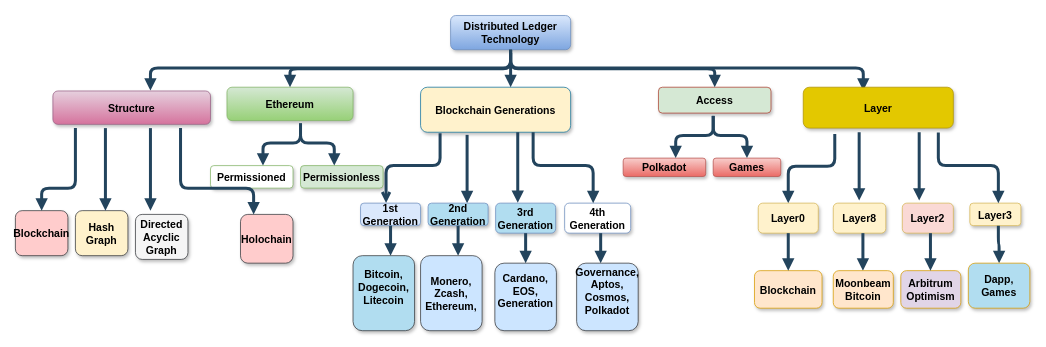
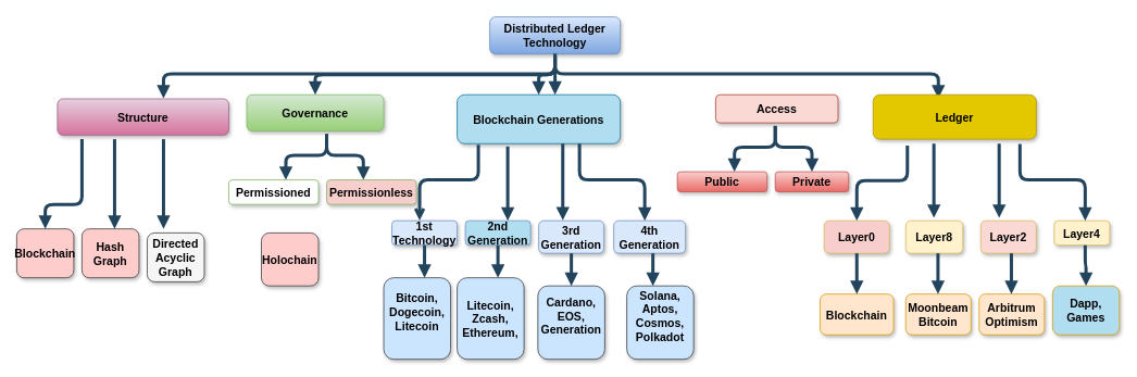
  <mxCell id="0" />
  <mxCell id="1" parent="0" />
  <mxCell id="2" value="Distributed Ledger &#10;Technology" style="rounded=1;fillColor=#dae8fc;strokeColor=#6c8ebf;shadow=1;gradientColor=#7ea6e0;fontStyle=1;fontSize=14;" parent="1" vertex="1"><mxGeometry x="600" y="20" width="160" height="45.5" as="geometry" /></mxCell>
- <mxCell id="3" value="Ethereum" style="rounded=1;fillColor=#d5e8d4;strokeColor=#82b366;shadow=1;gradientColor=#97d077;fontStyle=1;fontSize=14;" parent="1" vertex="1"><mxGeometry x="302" y="115.5" width="168" height="44.5" as="geometry" /></mxCell>
- <mxCell id="4" value="Access" style="rounded=1;fillColor=#d5e8d4;strokeColor=#ae4132;shadow=1;fontStyle=1;fontSize=14;" parent="1" vertex="1"><mxGeometry x="877" y="115.5" width="150" height="34.5" as="geometry" /></mxCell>
- <mxCell id="5" value="Blockchain Generations" style="rounded=1;fillColor=#fff2cc;strokeColor=#10739e;shadow=1;fontStyle=1;fontSize=14;" parent="1" vertex="1"><mxGeometry x="560" y="115.5" width="200" height="60" as="geometry" /></mxCell>
- <mxCell id="6" value="4th &#10;Generation" style="rounded=1;fillColor=#ffffff;strokeColor=#6c8ebf;shadow=1;fontStyle=1;fontSize=14;" parent="1" vertex="1"><mxGeometry x="752" y="270" width="88" height="40" as="geometry" /></mxCell>
+ <mxCell id="3" value="Governance" style="rounded=1;fillColor=#d5e8d4;strokeColor=#82b366;shadow=1;gradientColor=#97d077;fontStyle=1;fontSize=14;" parent="1" vertex="1"><mxGeometry x="302" y="115.5" width="168" height="44.5" as="geometry" /></mxCell>
+ <mxCell id="4" value="Access" style="rounded=1;fillColor=#fad9d5;strokeColor=#ae4132;shadow=1;fontStyle=1;fontSize=14;" parent="1" vertex="1"><mxGeometry x="877" y="115.5" width="150" height="34.5" as="geometry" /></mxCell>
+ <mxCell id="5" value="Blockchain Generations" style="rounded=1;fillColor=#b1ddf0;strokeColor=#10739e;shadow=1;fontStyle=1;fontSize=14;" parent="1" vertex="1"><mxGeometry x="560" y="115.5" width="200" height="60" as="geometry" /></mxCell>
+ <mxCell id="6" value="4th &#10;Generation" style="rounded=1;fillColor=#dae8fc;strokeColor=#6c8ebf;shadow=1;fontStyle=1;fontSize=14;" parent="1" vertex="1"><mxGeometry x="752" y="270" width="88" height="40" as="geometry" /></mxCell>
  <mxCell id="7" value="" style="edgeStyle=elbowEdgeStyle;elbow=vertical;strokeWidth=4;endArrow=block;endFill=1;fontStyle=1;strokeColor=#23445D;" parent="1" source="2" edge="1"><mxGeometry x="22" y="165.5" width="100" height="100" as="geometry"><mxPoint x="22" y="-74.5" as="sourcePoint" /><mxPoint x="680" y="115.5" as="targetPoint" /></mxGeometry></mxCell>
  <mxCell id="8" value="" style="edgeStyle=elbowEdgeStyle;elbow=vertical;strokeWidth=4;endArrow=block;endFill=1;fontStyle=1;strokeColor=#23445D;" parent="1" source="2" target="3" edge="1"><mxGeometry x="22" y="165.5" width="100" height="100" as="geometry"><mxPoint x="22" y="-74.5" as="sourcePoint" /><mxPoint x="122" y="-174.5" as="targetPoint" /></mxGeometry></mxCell>
- <mxCell id="9" value="" style="edgeStyle=elbowEdgeStyle;elbow=vertical;strokeWidth=4;endArrow=block;endFill=1;fontStyle=1;strokeColor=#23445D;" parent="1" source="2" target="4" edge="1"><mxGeometry x="22" y="165.5" width="100" height="100" as="geometry"><mxPoint x="22" y="-74.5" as="sourcePoint" /><mxPoint x="122" y="-174.5" as="targetPoint" /></mxGeometry></mxCell>
+ <mxCell id="9" value="" style="edgeStyle=elbowEdgeStyle;elbow=vertical;strokeWidth=4;endArrow=block;endFill=1;fontStyle=1;strokeColor=#23445D;" parent="1" source="2" target="5" edge="1"><mxGeometry x="22" y="165.5" width="100" height="100" as="geometry"><mxPoint x="22" y="-74.5" as="sourcePoint" /><mxPoint x="122" y="-174.5" as="targetPoint" /></mxGeometry></mxCell>
  <mxCell id="10" value="" style="edgeStyle=elbowEdgeStyle;elbow=vertical;strokeWidth=4;endArrow=block;endFill=1;fontStyle=1;strokeColor=#23445D;" parent="1" edge="1"><mxGeometry x="480" y="110" width="100" height="100" as="geometry"><mxPoint x="800" y="310" as="sourcePoint" /><mxPoint x="800" y="350" as="targetPoint" /></mxGeometry></mxCell>
- <mxCell id="11" value="Polkadot" style="rounded=1;fillColor=#f8cecc;strokeColor=#b85450;shadow=1;gradientColor=#ea6b66;fontStyle=1;fontSize=14;" parent="1" vertex="1"><mxGeometry x="830" y="210" width="110" height="24.5" as="geometry" /></mxCell>
- <mxCell id="12" value="Games" style="rounded=1;fillColor=#f8cecc;strokeColor=#b85450;shadow=1;gradientColor=#ea6b66;fontStyle=1;fontSize=14;" parent="1" vertex="1"><mxGeometry x="950" y="210" width="90" height="24.5" as="geometry" /></mxCell>
+ <mxCell id="11" value="Public" style="rounded=1;fillColor=#f8cecc;strokeColor=#b85450;shadow=1;gradientColor=#ea6b66;fontStyle=1;fontSize=14;" parent="1" vertex="1"><mxGeometry x="830" y="210" width="110" height="24.5" as="geometry" /></mxCell>
+ <mxCell id="12" value="Private" style="rounded=1;fillColor=#f8cecc;strokeColor=#b85450;shadow=1;gradientColor=#ea6b66;fontStyle=1;fontSize=14;" parent="1" vertex="1"><mxGeometry x="950" y="210" width="90" height="24.5" as="geometry" /></mxCell>
  <mxCell id="13" value="" style="edgeStyle=elbowEdgeStyle;elbow=vertical;strokeWidth=4;endArrow=block;endFill=1;fontStyle=1;strokeColor=#23445D;" parent="1" edge="1"><mxGeometry x="292" y="253" width="100" height="100" as="geometry"><mxPoint x="950" y="153.5" as="sourcePoint" /><mxPoint x="900" y="210" as="targetPoint" /><Array as="points"><mxPoint x="920" y="180" /></Array></mxGeometry></mxCell>
  <mxCell id="14" value="" style="edgeStyle=elbowEdgeStyle;elbow=vertical;strokeWidth=4;endArrow=block;endFill=1;fontStyle=1;strokeColor=#23445D;entryX=0.5;entryY=0;entryDx=0;entryDy=0;" parent="1" edge="1"><mxGeometry x="292" y="253.5" width="100" height="100" as="geometry"><mxPoint x="950" y="154" as="sourcePoint" /><mxPoint x="995" y="210" as="targetPoint" /><Array as="points"><mxPoint x="990" y="180" /></Array></mxGeometry></mxCell>
  <mxCell id="15" value="Permissioned" style="rounded=1;fillColor=#ffffff;strokeColor=#82b366;shadow=1;fontStyle=1;fontSize=14;" parent="1" vertex="1"><mxGeometry x="280" y="220" width="110" height="30" as="geometry" /></mxCell>
- <mxCell id="16" value="Permissionless" style="rounded=1;fillColor=#d5e8d4;strokeColor=#82b366;shadow=1;fontStyle=1;fontSize=14;" parent="1" vertex="1"><mxGeometry x="400" y="220" width="110" height="30" as="geometry" /></mxCell>
+ <mxCell id="16" value="Permissionless" style="rounded=1;fillColor=#f8cecc;strokeColor=#82b366;shadow=1;fontStyle=1;fontSize=14;" parent="1" vertex="1"><mxGeometry x="400" y="220" width="110" height="30" as="geometry" /></mxCell>
  <mxCell id="17" value="" style="edgeStyle=elbowEdgeStyle;elbow=vertical;strokeWidth=4;endArrow=block;endFill=1;fontStyle=1;strokeColor=#23445D;" parent="1" edge="1"><mxGeometry x="-258" y="263" width="100" height="100" as="geometry"><mxPoint x="400" y="163.5" as="sourcePoint" /><mxPoint x="350" y="220" as="targetPoint" /><Array as="points"><mxPoint x="370" y="190" /></Array></mxGeometry></mxCell>
  <mxCell id="18" value="" style="edgeStyle=elbowEdgeStyle;elbow=vertical;strokeWidth=4;endArrow=block;endFill=1;fontStyle=1;strokeColor=#23445D;entryX=0.5;entryY=0;entryDx=0;entryDy=0;" parent="1" edge="1"><mxGeometry x="-258" y="263.5" width="100" height="100" as="geometry"><mxPoint x="400" y="164" as="sourcePoint" /><mxPoint x="445" y="220" as="targetPoint" /><Array as="points"><mxPoint x="440" y="190" /></Array></mxGeometry></mxCell>
  <mxCell id="19" value="" style="edgeStyle=elbowEdgeStyle;elbow=vertical;strokeWidth=4;endArrow=open;endFill=1;fontStyle=1;strokeColor=#23445D;exitX=0.13;exitY=1.025;exitDx=0;exitDy=0;exitPerimeter=0;entryX=0.425;entryY=-0.011;entryDx=0;entryDy=0;entryPerimeter=0;" parent="1" source="5" target="23" edge="1"><mxGeometry x="-38" y="275" width="100" height="100" as="geometry"><mxPoint x="620" y="175.5" as="sourcePoint" /><mxPoint x="490" y="272" as="targetPoint" /><Array as="points"><mxPoint x="530" y="220" /><mxPoint x="550" y="200" /><mxPoint x="540" y="220" /><mxPoint x="500" y="200" /><mxPoint x="500" y="200" /><mxPoint x="510" y="200" /><mxPoint x="590" y="202" /></Array></mxGeometry></mxCell>
  <mxCell id="20" value="" style="edgeStyle=elbowEdgeStyle;elbow=vertical;strokeWidth=4;endArrow=block;endFill=1;fontStyle=1;strokeColor=#23445D;exitX=0.75;exitY=1;exitDx=0;exitDy=0;" parent="1" source="5" edge="1"><mxGeometry x="22" y="273.5" width="100" height="100" as="geometry"><mxPoint x="680" y="174" as="sourcePoint" /><mxPoint x="790" y="270" as="targetPoint" /><Array as="points"><mxPoint x="720" y="220" /><mxPoint x="740" y="220" /></Array></mxGeometry></mxCell>
  <mxCell id="21" value="" style="edgeStyle=elbowEdgeStyle;elbow=vertical;strokeWidth=4;endArrow=block;endFill=1;fontStyle=1;strokeColor=#23445D;exitX=0.31;exitY=1.058;exitDx=0;exitDy=0;exitPerimeter=0;" parent="1" source="5" edge="1"><mxGeometry x="290" y="-44.5" width="100" height="100" as="geometry"><mxPoint x="610" y="200" as="sourcePoint" /><mxPoint x="622" y="270" as="targetPoint" /><Array as="points"><mxPoint x="622" y="230" /></Array></mxGeometry></mxCell>
- <mxCell id="22" value="3rd &#10;Generation" style="rounded=1;fillColor=#b1ddf0;strokeColor=#6c8ebf;shadow=1;fontStyle=1;fontSize=14;" parent="1" vertex="1"><mxGeometry x="660" y="270" width="80" height="40" as="geometry" /></mxCell>
- <mxCell id="23" value="1st &#10;Generation" style="rounded=1;fillColor=#dae8fc;strokeColor=#6c8ebf;shadow=1;fontStyle=1;fontSize=14;" parent="1" vertex="1"><mxGeometry x="480" y="270" width="80" height="30" as="geometry" /></mxCell>
+ <mxCell id="22" value="3rd &#10;Generation" style="rounded=1;fillColor=#dae8fc;strokeColor=#6c8ebf;shadow=1;fontStyle=1;fontSize=14;" parent="1" vertex="1"><mxGeometry x="660" y="270" width="80" height="40" as="geometry" /></mxCell>
+ <mxCell id="23" value="1st &#10;Technology" style="rounded=1;fillColor=#dae8fc;strokeColor=#6c8ebf;shadow=1;fontStyle=1;fontSize=14;" parent="1" vertex="1"><mxGeometry x="480" y="270" width="80" height="30" as="geometry" /></mxCell>
  <mxCell id="24" value="" style="edgeStyle=elbowEdgeStyle;elbow=vertical;strokeWidth=4;endArrow=block;endFill=1;fontStyle=1;strokeColor=#23445D;exitX=0.25;exitY=1;exitDx=0;exitDy=0;" parent="1" edge="1"><mxGeometry x="369.5" y="-45" width="100" height="100" as="geometry"><mxPoint x="689.5" y="175.5" as="sourcePoint" /><mxPoint x="689.5" y="269.5" as="targetPoint" /><Array as="points"><mxPoint x="700" y="223" /></Array></mxGeometry></mxCell>
  <mxCell id="25" value="&#10;2nd&#10;Generation&#10;" style="rounded=1;fillColor=#b1ddf0;strokeColor=#6c8ebf;shadow=1;fontStyle=1;fontSize=14;" parent="1" vertex="1"><mxGeometry x="570" y="270" width="80" height="30" as="geometry" /></mxCell>
- <mxCell id="26" value="Governance,&#10;Aptos,&#10;Cosmos,&#10;Polkadot&#10;" style="rounded=1;fillColor=#cce5ff;strokeColor=#36393d;shadow=1;fontStyle=1;fontSize=14;" parent="1" vertex="1"><mxGeometry x="768" y="350" width="82" height="90" as="geometry" /></mxCell>
+ <mxCell id="26" value="Solana,&#10;Aptos,&#10;Cosmos,&#10;Polkadot&#10;" style="rounded=1;fillColor=#cce5ff;strokeColor=#36393d;shadow=1;fontStyle=1;fontSize=14;" parent="1" vertex="1"><mxGeometry x="768" y="350" width="82" height="90" as="geometry" /></mxCell>
  <mxCell id="27" value="" style="edgeStyle=elbowEdgeStyle;elbow=vertical;strokeWidth=4;endArrow=block;endFill=1;fontStyle=1;strokeColor=#23445D;" parent="1" edge="1"><mxGeometry x="380" y="110" width="100" height="100" as="geometry"><mxPoint x="700" y="310" as="sourcePoint" /><mxPoint x="700" y="350" as="targetPoint" /></mxGeometry></mxCell>
  <mxCell id="28" value="Cardano,&#10;EOS,&#10;Generation&#10;" style="rounded=1;fillColor=#cce5ff;strokeColor=#36393d;shadow=1;fontStyle=1;fontSize=14;" parent="1" vertex="1"><mxGeometry x="659" y="350" width="82" height="90" as="geometry" /></mxCell>
  <mxCell id="29" value="" style="edgeStyle=elbowEdgeStyle;elbow=vertical;strokeWidth=4;endArrow=block;endFill=1;fontStyle=1;strokeColor=#23445D;" parent="1" edge="1"><mxGeometry x="290" y="100" width="100" height="100" as="geometry"><mxPoint x="610" y="300" as="sourcePoint" /><mxPoint x="610" y="340" as="targetPoint" /></mxGeometry></mxCell>
- <mxCell id="30" value="&#10;&#10;&#10;Monero,&#10;Zcash,&#10;Ethereum,&#10;&#10;&#10;" style="rounded=1;fillColor=#cce5ff;strokeColor=#36393d;shadow=1;fontStyle=1;fontSize=14;" parent="1" vertex="1"><mxGeometry x="560" y="340" width="82" height="100" as="geometry" /></mxCell>
- <mxCell id="31" value="Bitcoin,&#10;Dogecoin,&#10;Litecoin&#10;" style="rounded=1;fillColor=#b1ddf0;strokeColor=#36393d;shadow=1;fontStyle=1;fontSize=14;" parent="1" vertex="1"><mxGeometry x="470" y="340" width="82" height="100" as="geometry" /></mxCell>
+ <mxCell id="30" value="&#10;&#10;&#10;Litecoin,&#10;Zcash,&#10;Ethereum,&#10;&#10;&#10;" style="rounded=1;fillColor=#cce5ff;strokeColor=#36393d;shadow=1;fontStyle=1;fontSize=14;" parent="1" vertex="1"><mxGeometry x="560" y="340" width="82" height="100" as="geometry" /></mxCell>
+ <mxCell id="31" value="Bitcoin,&#10;Dogecoin,&#10;Litecoin&#10;" style="rounded=1;fillColor=#cce5ff;strokeColor=#36393d;shadow=1;fontStyle=1;fontSize=14;" parent="1" vertex="1"><mxGeometry x="470" y="340" width="82" height="100" as="geometry" /></mxCell>
  <mxCell id="32" value="" style="edgeStyle=elbowEdgeStyle;elbow=vertical;strokeWidth=4;endArrow=block;endFill=1;fontStyle=1;strokeColor=#23445D;" parent="1" edge="1"><mxGeometry x="200" y="100" width="100" height="100" as="geometry"><mxPoint x="520" y="300" as="sourcePoint" /><mxPoint x="520" y="340" as="targetPoint" /></mxGeometry></mxCell>
  <mxCell id="33" value="" style="edgeStyle=elbowEdgeStyle;elbow=vertical;strokeWidth=4;endArrow=block;endFill=1;fontStyle=1;strokeColor=#23445D;" parent="1" edge="1"><mxGeometry x="32" y="175.5" width="100" height="100" as="geometry"><mxPoint x="680" y="70" as="sourcePoint" /><mxPoint x="1150" y="120" as="targetPoint" /><Array as="points"><mxPoint x="920" y="90" /></Array></mxGeometry></mxCell>
- <mxCell id="34" value="Layer" style="rounded=1;fillColor=#e3c800;strokeColor=#B09500;shadow=1;fontStyle=1;fontColor=#000000;fontSize=14;" parent="1" vertex="1"><mxGeometry x="1070" y="115.5" width="200" height="54.5" as="geometry" /></mxCell>
- <mxCell id="35" value="Layer3" style="rounded=1;fillColor=#fff2cc;strokeColor=#d6b656;shadow=1;fontStyle=1;fontSize=14;" parent="1" vertex="1"><mxGeometry x="1292" y="270" width="68" height="30" as="geometry" /></mxCell>
+ <mxCell id="34" value="Ledger" style="rounded=1;fillColor=#e3c800;strokeColor=#B09500;shadow=1;fontStyle=1;fontColor=#000000;fontSize=14;" parent="1" vertex="1"><mxGeometry x="1070" y="115.5" width="200" height="54.5" as="geometry" /></mxCell>
+ <mxCell id="35" value="Layer4" style="rounded=1;fillColor=#fff2cc;strokeColor=#d6b656;shadow=1;fontStyle=1;fontSize=14;" parent="1" vertex="1"><mxGeometry x="1292" y="270" width="68" height="30" as="geometry" /></mxCell>
  <mxCell id="36" value="" style="edgeStyle=elbowEdgeStyle;elbow=vertical;strokeWidth=4;endArrow=block;endFill=1;fontStyle=1;strokeColor=#23445D;entryX=0.5;entryY=0;entryDx=0;entryDy=0;" parent="1" edge="1" target="41"><mxGeometry x="1010" y="100" width="100" height="100" as="geometry"><mxPoint x="1330" y="300" as="sourcePoint" /><mxPoint x="1330" y="340" as="targetPoint" /></mxGeometry></mxCell>
  <mxCell id="37" value="" style="edgeStyle=elbowEdgeStyle;elbow=vertical;strokeWidth=4;endArrow=block;endFill=1;fontStyle=1;strokeColor=#23445D;exitX=0.13;exitY=1.025;exitDx=0;exitDy=0;exitPerimeter=0;entryX=0.5;entryY=0;entryDx=0;entryDy=0;entryPerimeter=0;" parent="1" edge="1" target="44"><mxGeometry x="488" y="276" width="100" height="100" as="geometry"><mxPoint x="1112" y="178" as="sourcePoint" /><mxPoint x="1040" y="270" as="targetPoint" /><Array as="points"><mxPoint x="1056" y="221" /><mxPoint x="1076" y="201" /><mxPoint x="1066" y="221" /><mxPoint x="1026" y="201" /><mxPoint x="1026" y="201" /><mxPoint x="1036" y="201" /><mxPoint x="1116" y="203" /></Array></mxGeometry></mxCell>
  <mxCell id="38" value="" style="edgeStyle=elbowEdgeStyle;elbow=vertical;strokeWidth=4;endArrow=block;endFill=1;fontStyle=1;strokeColor=#23445D;exitX=0.75;exitY=1;exitDx=0;exitDy=0;" parent="1" edge="1"><mxGeometry x="562" y="273.5" width="100" height="100" as="geometry"><mxPoint x="1250" y="176" as="sourcePoint" /><mxPoint x="1330" y="270" as="targetPoint" /><Array as="points"><mxPoint x="1260" y="220" /><mxPoint x="1280" y="220" /></Array></mxGeometry></mxCell>
  <mxCell id="39" value="" style="edgeStyle=elbowEdgeStyle;elbow=vertical;strokeWidth=4;endArrow=block;endFill=1;fontStyle=1;strokeColor=#23445D;exitX=0.31;exitY=1.058;exitDx=0;exitDy=0;exitPerimeter=0;" parent="1" edge="1"><mxGeometry x="812.5" y="-48" width="100" height="100" as="geometry"><mxPoint x="1144.5" y="175.5" as="sourcePoint" /><mxPoint x="1144.5" y="266.5" as="targetPoint" /><Array as="points"><mxPoint x="1144.5" y="226.5" /></Array></mxGeometry></mxCell>
  <mxCell id="40" value="Layer8" style="rounded=1;fillColor=#fff2cc;strokeColor=#d6b656;shadow=1;fontStyle=1;fontSize=14;" parent="1" vertex="1"><mxGeometry x="1110" y="270" width="70" height="40" as="geometry" /></mxCell>
  <mxCell id="41" value="&#10;Dapp,&#10;Games&#10;" style="rounded=1;fillColor=#b1ddf0;strokeColor=#d79b00;shadow=1;fontStyle=1;fontSize=14;" parent="1" vertex="1"><mxGeometry x="1290" y="350" width="82" height="60" as="geometry" /></mxCell>
  <mxCell id="42" value="" style="edgeStyle=elbowEdgeStyle;elbow=vertical;strokeWidth=4;endArrow=block;endFill=1;fontStyle=1;strokeColor=#23445D;entryX=0.5;entryY=0;entryDx=0;entryDy=0;" parent="1" edge="1"><mxGeometry x="829.5" y="110" width="100" height="100" as="geometry"><mxPoint x="1149.5" y="310" as="sourcePoint" /><mxPoint x="1149.5" y="360" as="targetPoint" /></mxGeometry></mxCell>
  <mxCell id="43" value="Moonbeam&#10;Bitcoin" style="rounded=1;fillColor=#ffe6cc;strokeColor=#d79b00;shadow=1;fontStyle=1;fontSize=14;" parent="1" vertex="1"><mxGeometry x="1110" y="360" width="80" height="50" as="geometry" /></mxCell>
- <mxCell id="44" value="Layer0" style="rounded=1;fillColor=#fff2cc;strokeColor=#d6b656;shadow=1;fontStyle=1;fontSize=14;" parent="1" vertex="1"><mxGeometry x="1010" y="270" width="80" height="40" as="geometry" /></mxCell>
+ <mxCell id="44" value="Layer0" style="rounded=1;fillColor=#f8cecc;strokeColor=#d6b656;shadow=1;fontStyle=1;fontSize=14;" parent="1" vertex="1"><mxGeometry x="1010" y="270" width="80" height="40" as="geometry" /></mxCell>
  <mxCell id="45" value="Blockchain" style="rounded=1;fillColor=#ffe6cc;strokeColor=#d79b00;shadow=1;fontStyle=1;fontSize=14;" parent="1" vertex="1"><mxGeometry x="1005" y="360" width="90" height="50" as="geometry" /></mxCell>
  <mxCell id="46" value="" style="edgeStyle=elbowEdgeStyle;elbow=vertical;strokeWidth=4;endArrow=block;endFill=1;fontStyle=1;strokeColor=#23445D;entryX=0.5;entryY=0;entryDx=0;entryDy=0;" parent="1" edge="1" target="45"><mxGeometry x="730" y="110" width="100" height="100" as="geometry"><mxPoint x="1050" y="310" as="sourcePoint" /><mxPoint x="1050" y="350" as="targetPoint" /></mxGeometry></mxCell>
  <mxCell id="47" value="" style="edgeStyle=elbowEdgeStyle;elbow=vertical;strokeWidth=4;endArrow=block;endFill=1;fontStyle=1;strokeColor=#23445D;" parent="1" edge="1"><mxGeometry x="32" y="175.5" width="100" height="100" as="geometry"><mxPoint x="680" y="70" as="sourcePoint" /><mxPoint x="200" y="120" as="targetPoint" /><Array as="points"><mxPoint x="540" y="90" /></Array></mxGeometry></mxCell>
  <mxCell id="48" value="Structure" style="rounded=1;fillColor=#e6d0de;strokeColor=#996185;shadow=1;gradientColor=#d5739d;fontStyle=1;fontSize=14;" parent="1" vertex="1"><mxGeometry x="70" y="120.5" width="210" height="44.5" as="geometry" /></mxCell>
  <mxCell id="49" value="Blockchain" style="rounded=1;fillColor=#ffcccc;strokeColor=#36393d;shadow=1;fontStyle=1;fontSize=14;" parent="1" vertex="1"><mxGeometry x="20" y="280" width="70" height="60" as="geometry" /></mxCell>
  <mxCell id="50" value="&#10;Directed&#10;Acyclic&#10;Graph&#10;" style="rounded=1;fillColor=#f5f5f5;strokeColor=#36393d;shadow=1;fontStyle=1;fontSize=14;" parent="1" vertex="1"><mxGeometry x="180" y="285" width="70" height="60" as="geometry" /></mxCell>
  <mxCell id="51" value="Holochain" style="rounded=1;fillColor=#ffcccc;strokeColor=#36393d;shadow=1;fontStyle=1;fontSize=14;" parent="1" vertex="1"><mxGeometry x="320" y="285" width="70" height="65" as="geometry" /></mxCell>
  <mxCell id="52" value="" style="edgeStyle=elbowEdgeStyle;elbow=vertical;strokeWidth=4;endArrow=block;endFill=1;fontStyle=1;strokeColor=#23445D;" parent="1" edge="1"><mxGeometry x="-140" y="-54.5" width="100" height="100" as="geometry"><mxPoint x="200" y="170" as="sourcePoint" /><mxPoint x="200" y="280" as="targetPoint" /><Array as="points"><mxPoint x="200" y="230" /><mxPoint x="192" y="220" /></Array></mxGeometry></mxCell>
- <mxCell id="53" value="" style="edgeStyle=elbowEdgeStyle;elbow=vertical;strokeWidth=4;endArrow=block;endFill=1;fontStyle=1;strokeColor=#23445D;exitX=0.81;exitY=1.112;exitDx=0;exitDy=0;entryX=0.25;entryY=0;entryDx=0;entryDy=0;exitPerimeter=0;" parent="1" source="48" target="51" edge="1"><mxGeometry x="-468" y="263.5" width="100" height="100" as="geometry"><mxPoint x="220" y="166" as="sourcePoint" /><mxPoint x="300" y="260" as="targetPoint" /><Array as="points"><mxPoint x="260" y="250" /><mxPoint x="240" y="250" /><mxPoint x="250" y="210" /></Array></mxGeometry></mxCell>
  <mxCell id="54" value="" style="edgeStyle=elbowEdgeStyle;elbow=vertical;strokeWidth=4;endArrow=block;endFill=1;fontStyle=1;strokeColor=#23445D;entryX=0.5;entryY=0;entryDx=0;entryDy=0;" parent="1" target="49" edge="1"><mxGeometry x="-538" y="263.5" width="100" height="100" as="geometry"><mxPoint x="100" y="170" as="sourcePoint" /><mxPoint x="55" y="270" as="targetPoint" /><Array as="points"><mxPoint x="80" y="250" /><mxPoint x="100" y="200" /><mxPoint x="170" y="250" /><mxPoint x="180" y="210" /></Array></mxGeometry></mxCell>
- <mxCell id="55" value="Hash&#10;Graph" style="rounded=1;fillColor=#fff2cc;strokeColor=#36393d;shadow=1;fontStyle=1;fontSize=14;" parent="1" vertex="1"><mxGeometry x="100" y="280" width="70" height="60" as="geometry" /></mxCell>
+ <mxCell id="55" value="Hash&#10;Graph" style="rounded=1;fillColor=#ffcccc;strokeColor=#36393d;shadow=1;fontStyle=1;fontSize=14;" parent="1" vertex="1"><mxGeometry x="100" y="280" width="70" height="60" as="geometry" /></mxCell>
  <mxCell id="56" value="" style="edgeStyle=elbowEdgeStyle;elbow=vertical;strokeWidth=4;endArrow=block;endFill=1;fontStyle=1;strokeColor=#23445D;" parent="1" edge="1"><mxGeometry x="-200" y="-54.5" width="100" height="100" as="geometry"><mxPoint x="140" y="170" as="sourcePoint" /><mxPoint x="140" y="280" as="targetPoint" /><Array as="points"><mxPoint x="140" y="230" /><mxPoint x="132" y="220" /></Array></mxGeometry></mxCell>
  <mxCell id="57" value="Layer2" style="rounded=1;fillColor=#fad9d5;strokeColor=#d6b656;shadow=1;fontStyle=1;fontSize=14;" vertex="1" parent="1"><mxGeometry x="1202" y="270" width="68" height="40" as="geometry" /></mxCell>
  <mxCell id="58" value="" style="edgeStyle=elbowEdgeStyle;elbow=vertical;strokeWidth=4;endArrow=block;endFill=1;fontStyle=1;strokeColor=#23445D;exitX=0.31;exitY=1.058;exitDx=0;exitDy=0;exitPerimeter=0;" edge="1" parent="1"><mxGeometry x="892.5" y="-48" width="100" height="100" as="geometry"><mxPoint x="1224.5" y="175.5" as="sourcePoint" /><mxPoint x="1224.5" y="266.5" as="targetPoint" /><Array as="points"><mxPoint x="1224.5" y="226.5" /></Array></mxGeometry></mxCell>
- <mxCell id="59" value="Arbitrum&#10;Optimism" style="rounded=1;fillColor=#e1d5e7;strokeColor=#d79b00;shadow=1;fontStyle=1;fontSize=14;" vertex="1" parent="1"><mxGeometry x="1200" y="360" width="80" height="50" as="geometry" /></mxCell>
+ <mxCell id="59" value="Arbitrum&#10;Optimism" style="rounded=1;fillColor=#ffe6cc;strokeColor=#d79b00;shadow=1;fontStyle=1;fontSize=14;" vertex="1" parent="1"><mxGeometry x="1200" y="360" width="80" height="50" as="geometry" /></mxCell>
  <mxCell id="60" value="" style="edgeStyle=elbowEdgeStyle;elbow=vertical;strokeWidth=4;endArrow=block;endFill=1;fontStyle=1;strokeColor=#23445D;entryX=0.5;entryY=0;entryDx=0;entryDy=0;" edge="1" parent="1"><mxGeometry x="919.5" y="110" width="100" height="100" as="geometry"><mxPoint x="1239.5" y="310" as="sourcePoint" /><mxPoint x="1239.5" y="360" as="targetPoint" /></mxGeometry></mxCell>
